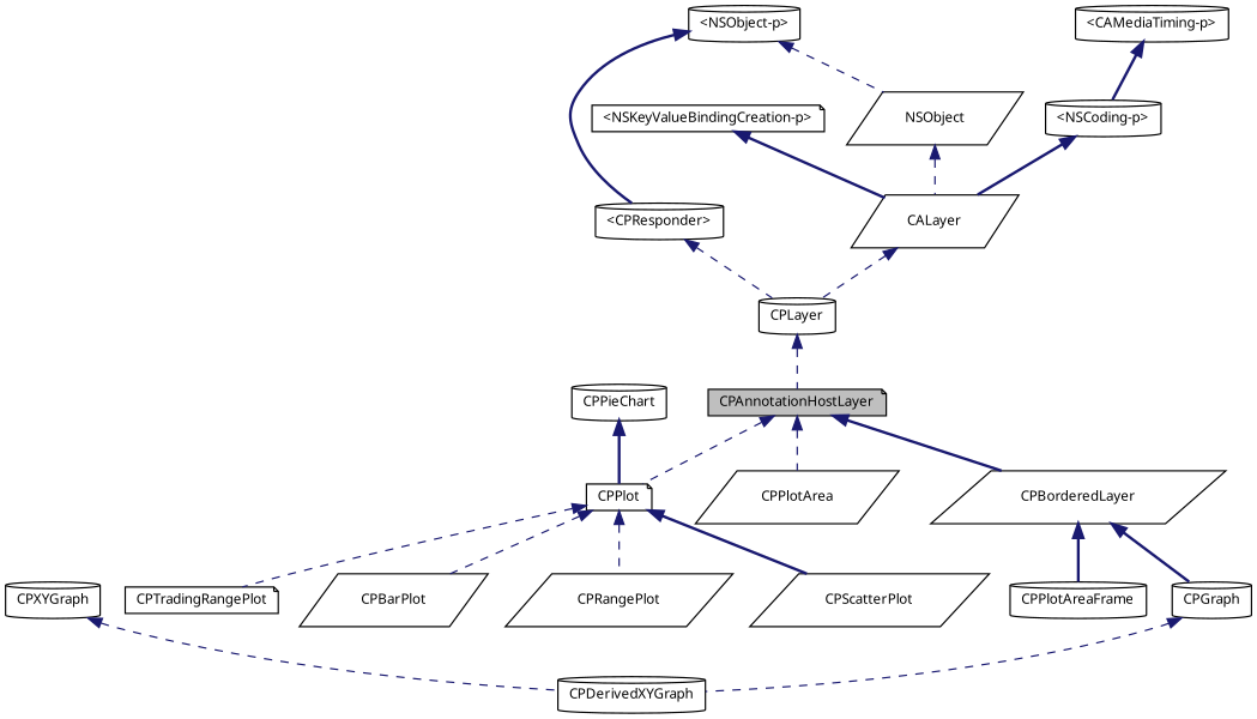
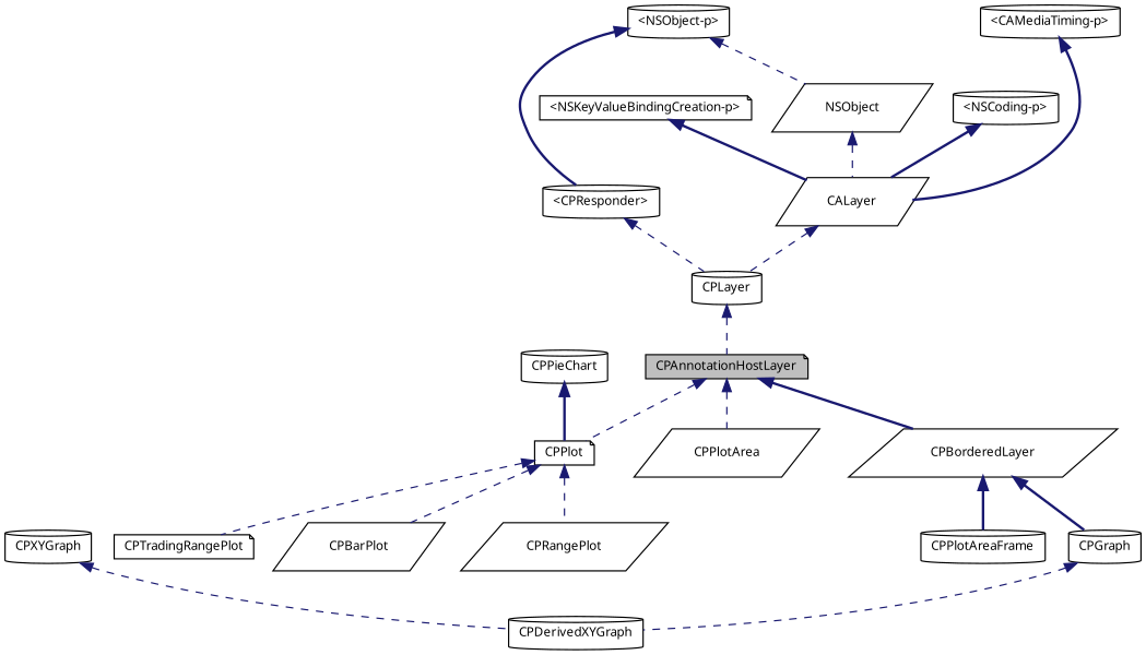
  digraph {
    rankdir=TB
    node [color=black fontname="Lucinda Grande" fontsize=10 shape=cylinder]
    edge [color=midnightblue dir=back fontname="Lucinda Grande" fontsize=10 labelfontname="Lucinda Grande" labelfontsize=10 style=dashed]
    n1 [fillcolor=grey75 fontcolor=black height=0.2 label=CPAnnotationHostLayer shape=note style=filled width=0.4]
    n2 [height=0.2 label=CPBorderedLayer shape=parallelogram width=0.4]
    n3 [height=0.2 label=CPPlot shape=note width=0.4]
    n4 [height=0.2 label=CPPlotArea shape=parallelogram width=0.4]
    n5 [height=0.2 label=CPGraph width=0.4]
    n6 [height=0.2 label=CPPlotAreaFrame width=0.4]
    n7 [height=0.2 label=CPBarPlot shape=parallelogram width=0.4]
    n8 [height=0.2 label=CPRangePlot shape=parallelogram width=0.4]
-   n9 [height=0.2 label=CPScatterPlot shape=parallelogram width=0.4]
    n10 [height=0.2 label=CPTradingRangePlot shape=note width=0.4]
    n11 [height=0.2 label=CPLayer width=0.4]
    n12 [height=0.2 label=CALayer shape=parallelogram width=0.4]
    n13 [height=0.2 label=NSObject shape=parallelogram width=0.4]
    n14 [height=0.2 label="\<NSObject-p\>" width=0.4]
    n15 [height=0.2 label="\<CPResponder\>" width=0.4]
    n16 [height=0.2 label="\<NSKeyValueBindingCreation-p\>" shape=note width=0.4]
    n17 [height=0.2 label="\<NSCoding-p\>" width=0.4]
    n18 [height=0.2 label="\<CAMediaTiming-p\>" width=0.4]
    n19 [height=0.2 label=CPDerivedXYGraph width=0.4]
    n20 [height=0.2 label=CPXYGraph width=0.4]
    n21 [height=0.2 label=CPPieChart width=0.4]
    n1 -> n2 [style=bold]
    n1 -> n3
    n1 -> n4
    n2 -> n5 [style=bold]
    n2 -> n6 [style=bold]
    n3 -> n7
    n3 -> n8
-   n3 -> n9 [style=bold]
    n3 -> n10
    n5 -> n19
    n11 -> n1
    n12 -> n11
    n13 -> n12
    n14 -> n13
    n14 -> n15 [style=bold]
    n15 -> n11
    n16 -> n12 [style=bold]
    n17 -> n12 [style=bold]
-   n18 -> n17 [style=bold]
+   n18 -> n12 [style=bold]
    n20 -> n19
    n21 -> n3 [style=bold]
  }
